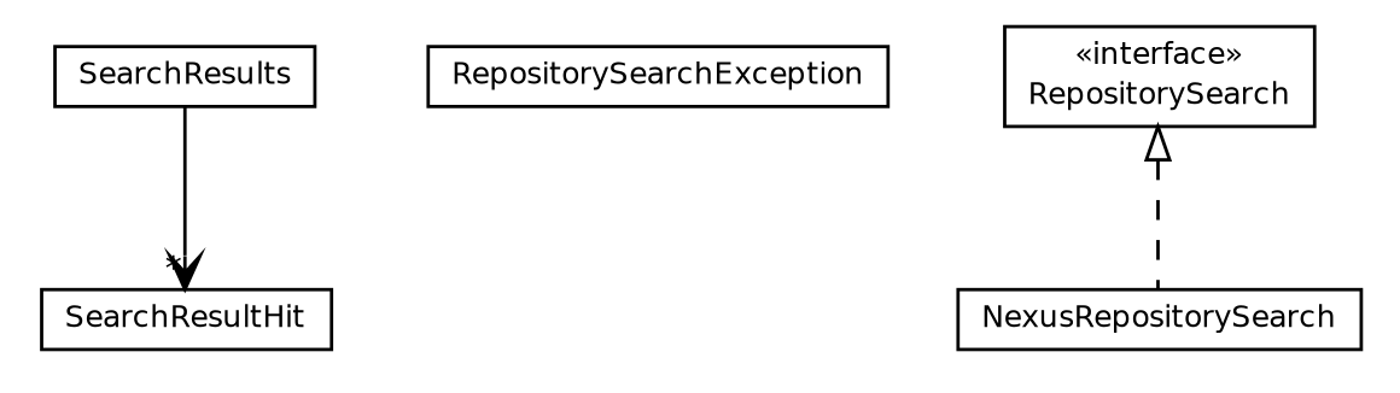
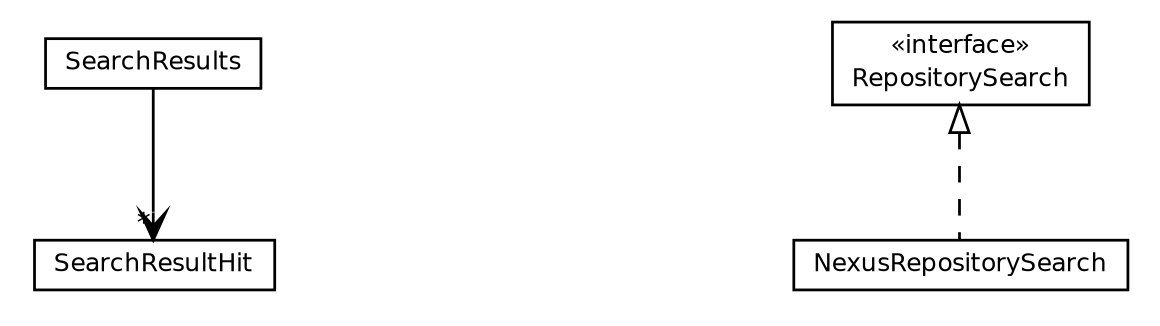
  digraph {
    node [fontcolor=black fontname=Helvetica fontsize=9.0 shape=plaintext]
    edge [fontname=Helvetica headport=p labelfontname=Helvetica labelfontsize=10 tailport=p]
    n1 [label=<<table border="0" cellborder="1" cellspacing="0" cellpadding="2" port="p" href="./SearchResults.html"> 		<tr><td><table border="0" cellspacing="0" cellpadding="1"> 			<tr><td> SearchResults </td></tr> 		</table></td></tr> 		</table>>]
    n2 [label=<<table border="0" cellborder="1" cellspacing="0" cellpadding="2" port="p" href="./SearchResultHit.html"> 		<tr><td><table border="0" cellspacing="0" cellpadding="1"> 			<tr><td> SearchResultHit </td></tr> 		</table></td></tr> 		</table>>]
-   n3 [label=<<table border="0" cellborder="1" cellspacing="0" cellpadding="2" port="p" href="./RepositorySearchException.html"> 		<tr><td><table border="0" cellspacing="0" cellpadding="1"> 			<tr><td> RepositorySearchException </td></tr> 		</table></td></tr> 		</table>>]
    n4 [label=<<table border="0" cellborder="1" cellspacing="0" cellpadding="2" port="p" href="./RepositorySearch.html"> 		<tr><td><table border="0" cellspacing="0" cellpadding="1"> 			<tr><td> &laquo;interface&raquo; </td></tr> 			<tr><td> RepositorySearch </td></tr> 		</table></td></tr> 		</table>>]
    n5 [label=<<table border="0" cellborder="1" cellspacing="0" cellpadding="2" port="p" href="./NexusRepositorySearch.html"> 		<tr><td><table border="0" cellspacing="0" cellpadding="1"> 			<tr><td> NexusRepositorySearch </td></tr> 		</table></td></tr> 		</table>>]
    n1 -> n2 [arrowhead=open color=black fontcolor=black fontsize=10.0 headlabel="*"]
    n4 -> n5 [arrowtail=empty dir=back fontsize=10 style=dashed]
  }
